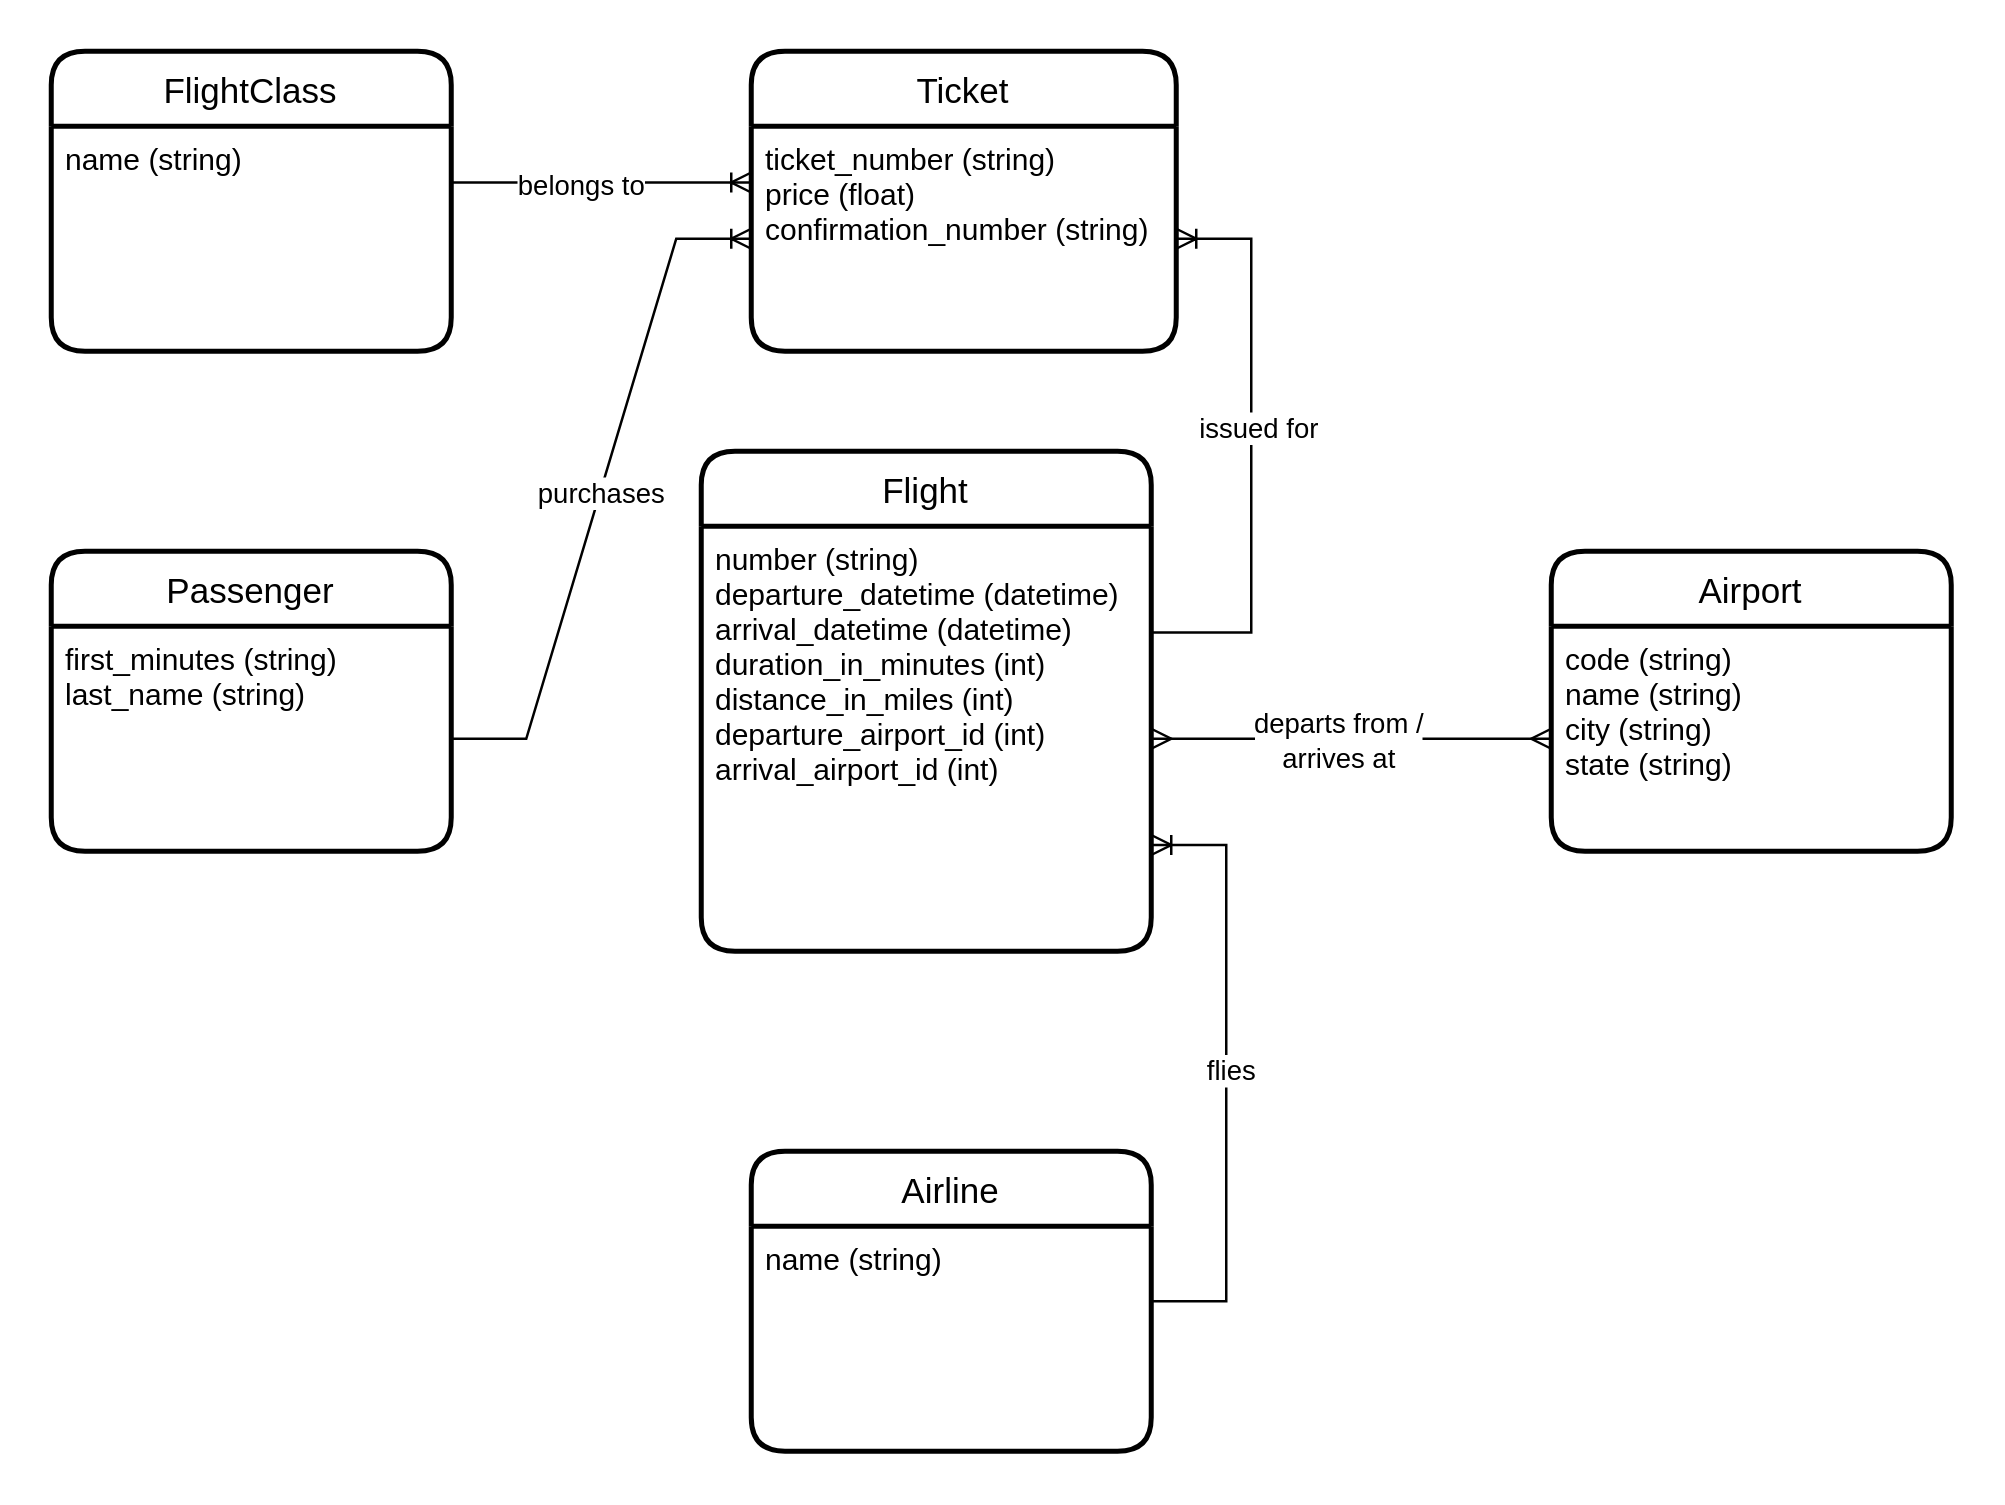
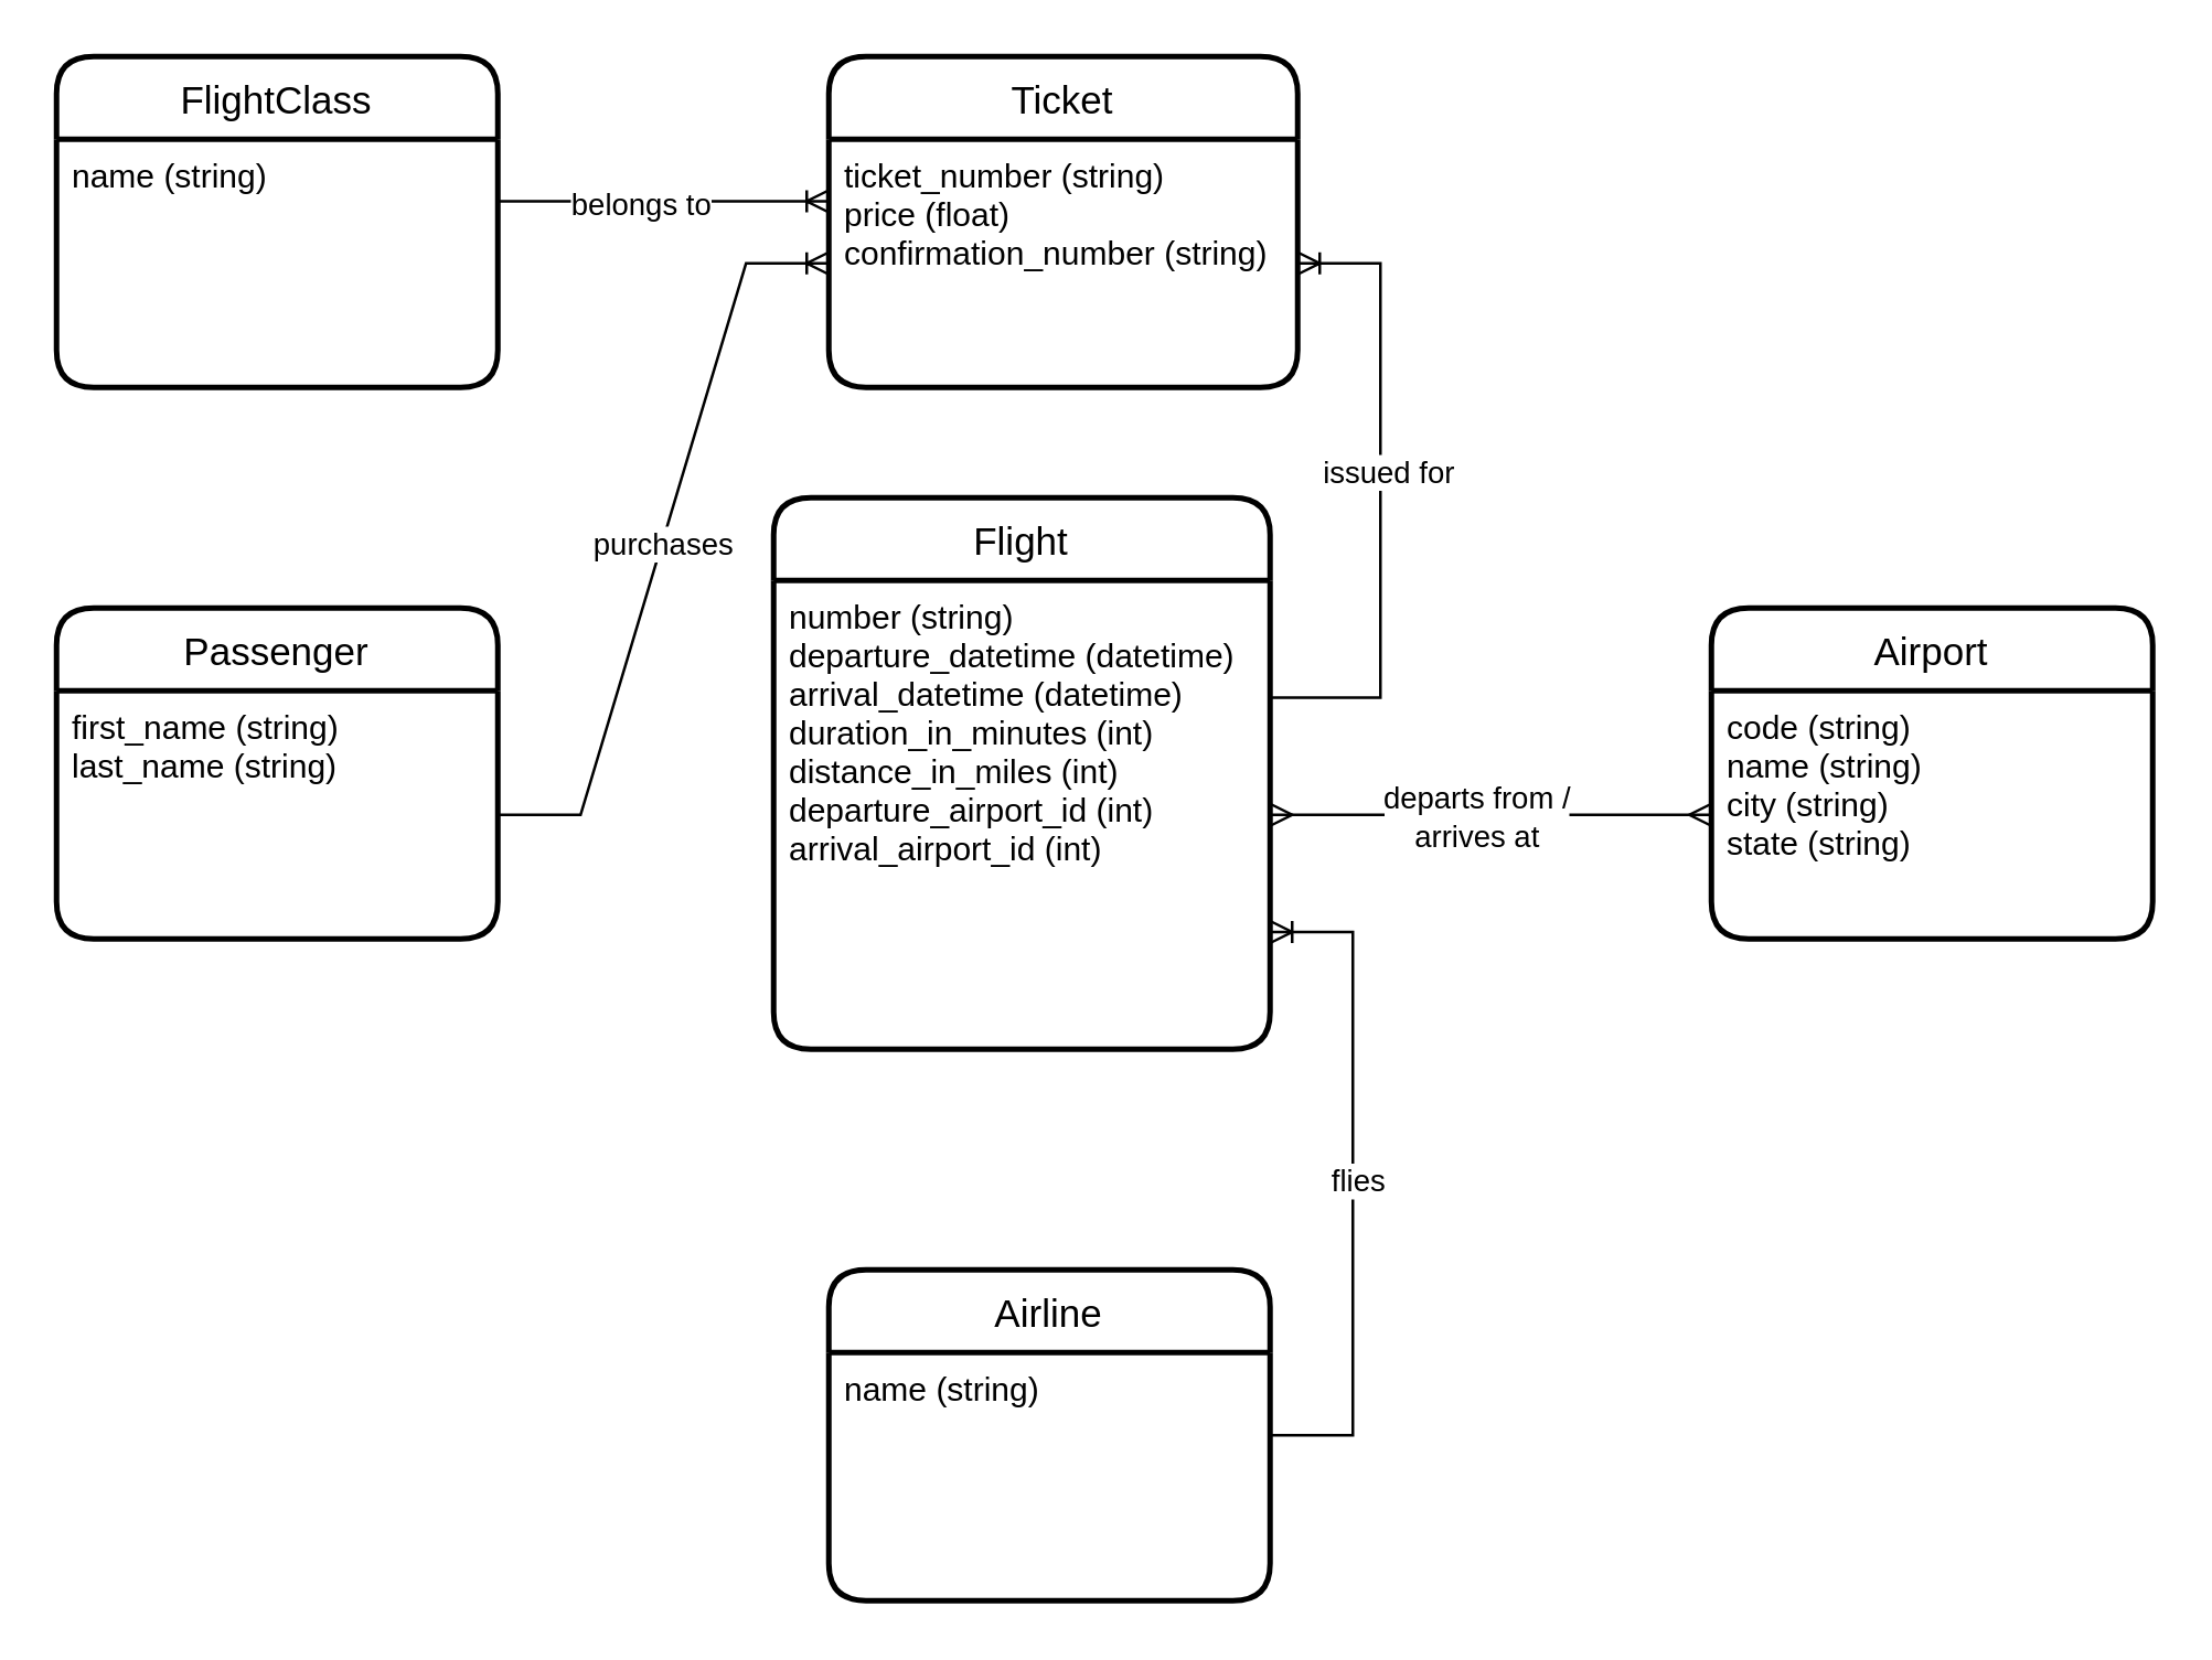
  <mxCell id="0" />
  <mxCell id="1" parent="0" />
  <mxCell id="2" value="Passenger" style="swimlane;childLayout=stackLayout;horizontal=1;startSize=30;horizontalStack=0;rounded=1;fontSize=14;fontStyle=0;strokeWidth=2;resizeParent=0;resizeLast=1;shadow=0;dashed=0;align=center;" vertex="1" parent="1"><mxGeometry x="20" y="220" width="160" height="120" as="geometry" /></mxCell>
- <mxCell id="3" value="first_minutes (string)&#10;last_name (string)" style="align=left;strokeColor=none;fillColor=none;spacingLeft=4;fontSize=12;verticalAlign=top;resizable=0;rotatable=0;part=1;" vertex="1" parent="2"><mxGeometry y="30" width="160" height="90" as="geometry" /></mxCell>
+ <mxCell id="3" value="first_name (string)&#10;last_name (string)" style="align=left;strokeColor=none;fillColor=none;spacingLeft=4;fontSize=12;verticalAlign=top;resizable=0;rotatable=0;part=1;" vertex="1" parent="2"><mxGeometry y="30" width="160" height="90" as="geometry" /></mxCell>
  <mxCell id="4" value="Flight" style="swimlane;childLayout=stackLayout;horizontal=1;startSize=30;horizontalStack=0;rounded=1;fontSize=14;fontStyle=0;strokeWidth=2;resizeParent=0;resizeLast=1;shadow=0;dashed=0;align=center;" vertex="1" parent="1"><mxGeometry x="280" y="180" width="180" height="200" as="geometry" /></mxCell>
  <mxCell id="5" value="number (string)&#10;departure_datetime (datetime)&#10;arrival_datetime (datetime)&#10;duration_in_minutes (int)&#10;distance_in_miles (int)&#10;departure_airport_id (int)&#10;arrival_airport_id (int)" style="align=left;strokeColor=none;fillColor=none;spacingLeft=4;fontSize=12;verticalAlign=top;resizable=0;rotatable=0;part=1;" vertex="1" parent="4"><mxGeometry y="30" width="180" height="170" as="geometry" /></mxCell>
  <mxCell id="6" value="Airport" style="swimlane;childLayout=stackLayout;horizontal=1;startSize=30;horizontalStack=0;rounded=1;fontSize=14;fontStyle=0;strokeWidth=2;resizeParent=0;resizeLast=1;shadow=0;dashed=0;align=center;" vertex="1" parent="1"><mxGeometry x="620" y="220" width="160" height="120" as="geometry" /></mxCell>
  <mxCell id="7" value="code (string)&#10;name (string)&#10;city (string)&#10;state (string)" style="align=left;strokeColor=none;fillColor=none;spacingLeft=4;fontSize=12;verticalAlign=top;resizable=0;rotatable=0;part=1;" vertex="1" parent="6"><mxGeometry y="30" width="160" height="90" as="geometry" /></mxCell>
  <mxCell id="8" value="" style="edgeStyle=entityRelationEdgeStyle;fontSize=12;html=1;endArrow=ERmany;startArrow=ERmany;rounded=0;" edge="1" parent="1" source="5" target="7"><mxGeometry width="100" height="100" relative="1" as="geometry"><mxPoint x="430" y="510" as="sourcePoint" /><mxPoint x="530" y="410" as="targetPoint" /></mxGeometry></mxCell>
  <mxCell id="9" value="departs from / &lt;br&gt;arrives at" style="edgeLabel;html=1;align=center;verticalAlign=middle;resizable=0;points=[];" vertex="1" connectable="0" parent="8"><mxGeometry x="-0.079" relative="1" as="geometry"><mxPoint as="offset" /></mxGeometry></mxCell>
  <mxCell id="10" value="Ticket" style="swimlane;childLayout=stackLayout;horizontal=1;startSize=30;horizontalStack=0;rounded=1;fontSize=14;fontStyle=0;strokeWidth=2;resizeParent=0;resizeLast=1;shadow=0;dashed=0;align=center;" vertex="1" parent="1"><mxGeometry x="300" y="20" width="170" height="120" as="geometry" /></mxCell>
  <mxCell id="11" value="ticket_number (string)&#10;price (float)&#10;confirmation_number (string)" style="align=left;strokeColor=none;fillColor=none;spacingLeft=4;fontSize=12;verticalAlign=top;resizable=0;rotatable=0;part=1;" vertex="1" parent="10"><mxGeometry y="30" width="170" height="90" as="geometry" /></mxCell>
  <mxCell id="12" value="" style="edgeStyle=entityRelationEdgeStyle;fontSize=12;html=1;endArrow=ERoneToMany;rounded=0;" edge="1" parent="1" source="3" target="11"><mxGeometry width="100" height="100" relative="1" as="geometry"><mxPoint x="380" y="280" as="sourcePoint" /><mxPoint x="480" y="180" as="targetPoint" /></mxGeometry></mxCell>
  <mxCell id="13" value="purchases" style="edgeLabel;html=1;align=center;verticalAlign=middle;resizable=0;points=[];" vertex="1" connectable="0" parent="12"><mxGeometry x="-0.013" relative="1" as="geometry"><mxPoint as="offset" /></mxGeometry></mxCell>
  <mxCell id="14" value="" style="edgeStyle=entityRelationEdgeStyle;fontSize=12;html=1;endArrow=ERoneToMany;rounded=0;exitX=1;exitY=0.25;exitDx=0;exitDy=0;" edge="1" parent="1" source="5" target="11"><mxGeometry width="100" height="100" relative="1" as="geometry"><mxPoint x="380" y="280" as="sourcePoint" /><mxPoint x="480" y="180" as="targetPoint" /></mxGeometry></mxCell>
  <mxCell id="15" value="issued for" style="edgeLabel;html=1;align=center;verticalAlign=middle;resizable=0;points=[];" vertex="1" connectable="0" parent="14"><mxGeometry x="0.076" y="-2" relative="1" as="geometry"><mxPoint as="offset" /></mxGeometry></mxCell>
  <mxCell id="16" value="Airline" style="swimlane;childLayout=stackLayout;horizontal=1;startSize=30;horizontalStack=0;rounded=1;fontSize=14;fontStyle=0;strokeWidth=2;resizeParent=0;resizeLast=1;shadow=0;dashed=0;align=center;" vertex="1" parent="1"><mxGeometry x="300" y="460" width="160" height="120" as="geometry" /></mxCell>
  <mxCell id="17" value="name (string)" style="align=left;strokeColor=none;fillColor=none;spacingLeft=4;fontSize=12;verticalAlign=top;resizable=0;rotatable=0;part=1;" vertex="1" parent="16"><mxGeometry y="30" width="160" height="90" as="geometry" /></mxCell>
  <mxCell id="18" value="" style="edgeStyle=entityRelationEdgeStyle;fontSize=12;html=1;endArrow=ERoneToMany;rounded=0;entryX=1;entryY=0.75;entryDx=0;entryDy=0;" edge="1" parent="1" source="16" target="5"><mxGeometry width="100" height="100" relative="1" as="geometry"><mxPoint x="380" y="370" as="sourcePoint" /><mxPoint x="480" y="270" as="targetPoint" /></mxGeometry></mxCell>
  <mxCell id="19" value="flies" style="edgeLabel;html=1;align=center;verticalAlign=middle;resizable=0;points=[];" vertex="1" connectable="0" parent="18"><mxGeometry x="0.011" y="-1" relative="1" as="geometry"><mxPoint as="offset" /></mxGeometry></mxCell>
  <mxCell id="20" value="FlightClass" style="swimlane;childLayout=stackLayout;horizontal=1;startSize=30;horizontalStack=0;rounded=1;fontSize=14;fontStyle=0;strokeWidth=2;resizeParent=0;resizeLast=1;shadow=0;dashed=0;align=center;" vertex="1" parent="1"><mxGeometry x="20" y="20" width="160" height="120" as="geometry" /></mxCell>
  <mxCell id="21" value="name (string)" style="align=left;strokeColor=none;fillColor=none;spacingLeft=4;fontSize=12;verticalAlign=top;resizable=0;rotatable=0;part=1;" vertex="1" parent="20"><mxGeometry y="30" width="160" height="90" as="geometry" /></mxCell>
  <mxCell id="22" value="" style="edgeStyle=entityRelationEdgeStyle;fontSize=12;html=1;endArrow=ERoneToMany;rounded=0;entryX=0;entryY=0.25;entryDx=0;entryDy=0;exitX=1;exitY=0.25;exitDx=0;exitDy=0;" edge="1" parent="1" source="21" target="11"><mxGeometry width="100" height="100" relative="1" as="geometry"><mxPoint x="380" y="340" as="sourcePoint" /><mxPoint x="480" y="240" as="targetPoint" /></mxGeometry></mxCell>
  <mxCell id="23" value="belongs to" style="edgeLabel;html=1;align=center;verticalAlign=middle;resizable=0;points=[];" vertex="1" connectable="0" parent="22"><mxGeometry x="-0.142" y="-1" relative="1" as="geometry"><mxPoint as="offset" /></mxGeometry></mxCell>
